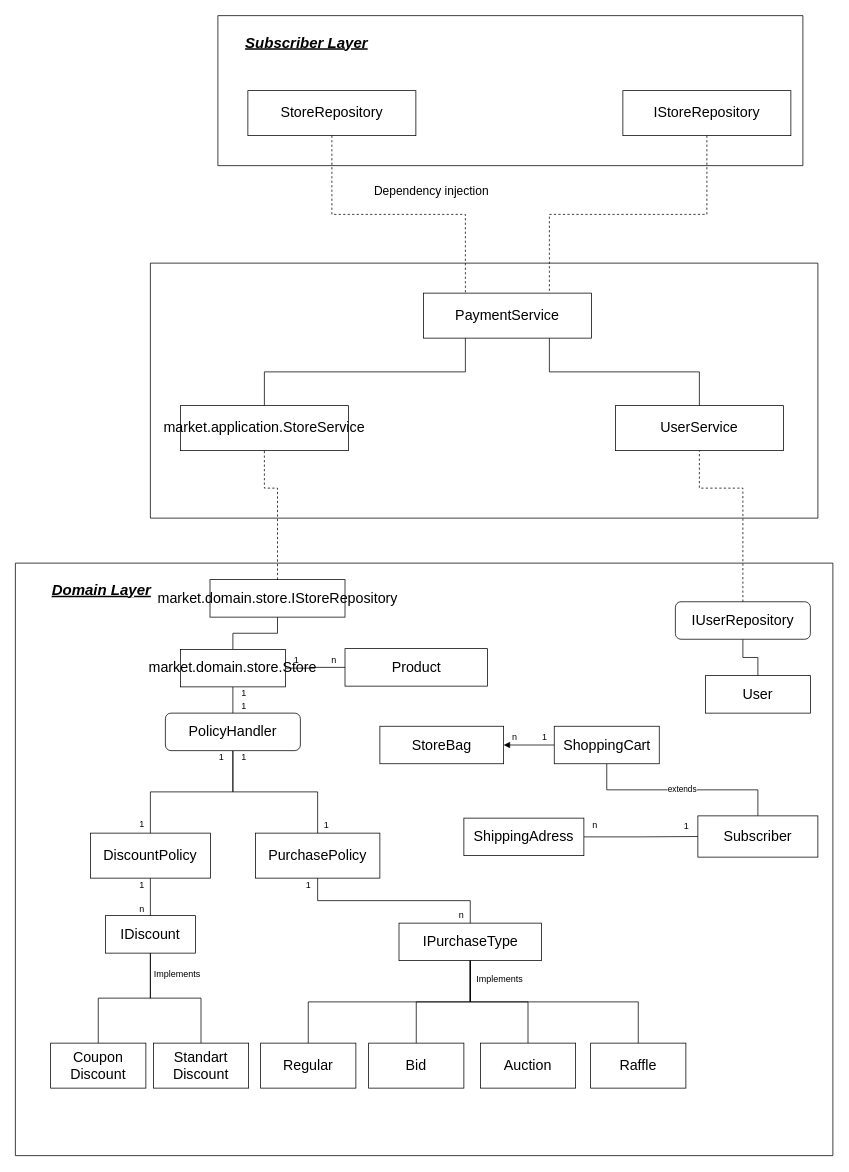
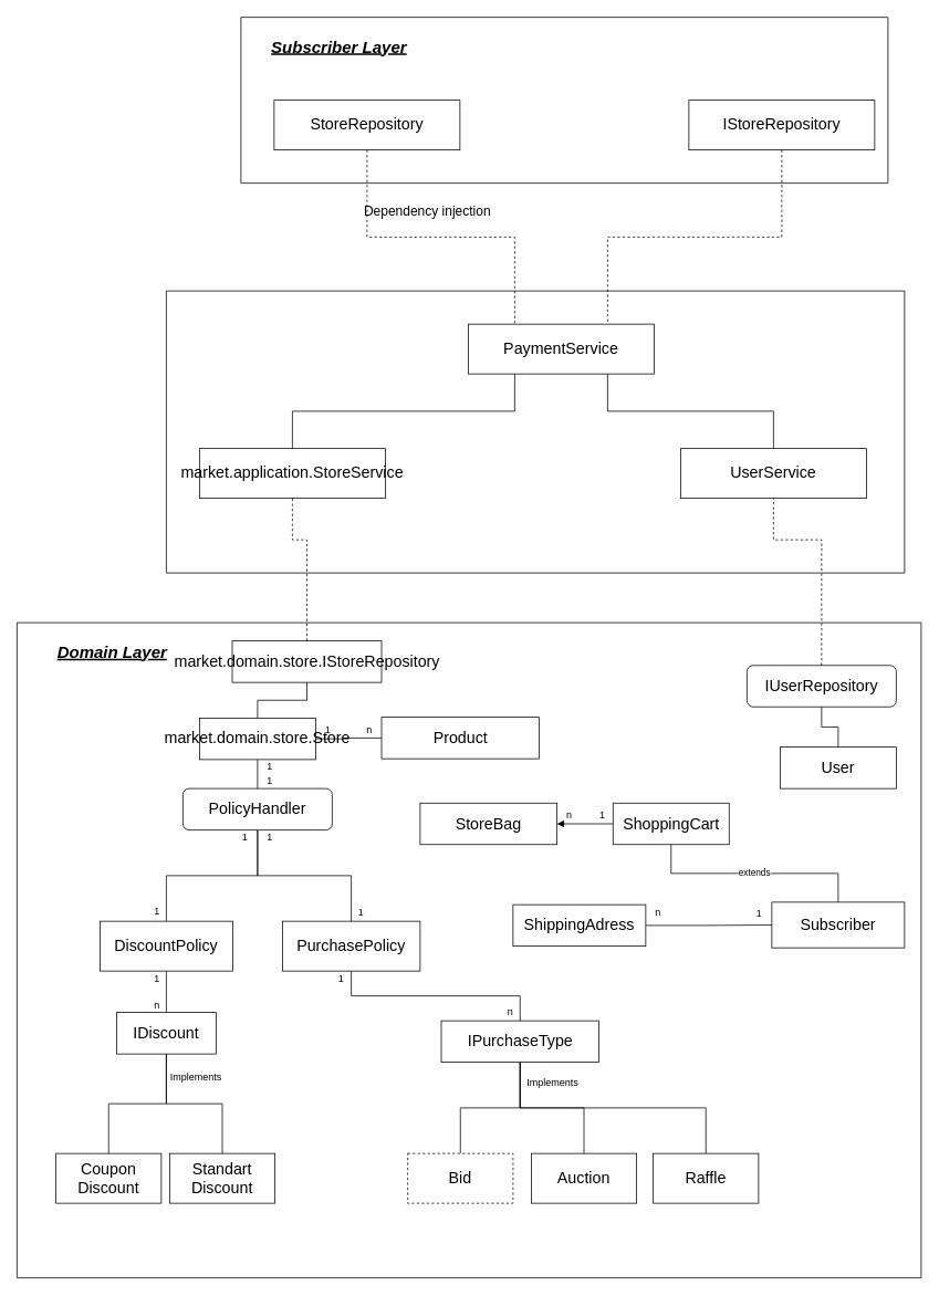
  <mxCell id="0" />
  <mxCell id="1" parent="0" />
  <mxCell id="2" value="" style="swimlane;startSize=0;" parent="1" vertex="1"><mxGeometry x="20" y="750" width="1090" height="790" as="geometry" /></mxCell>
  <mxCell id="3" value="StoreBag" style="rounded=0;whiteSpace=wrap;html=1;fontSize=19;" parent="2" vertex="1"><mxGeometry x="486" y="217.5" width="165" height="50" as="geometry" /></mxCell>
  <mxCell id="4" value="extends" style="edgeStyle=orthogonalEdgeStyle;rounded=0;orthogonalLoop=1;jettySize=auto;html=1;exitX=0.5;exitY=0;exitDx=0;exitDy=0;endArrow=none;startFill=0;" parent="2" source="5" target="26" edge="1"><mxGeometry relative="1" as="geometry" /></mxCell>
  <mxCell id="5" value="Subscriber" style="rounded=0;whiteSpace=wrap;html=1;fontSize=19;" parent="2" vertex="1"><mxGeometry x="910" y="337" width="160" height="55" as="geometry" /></mxCell>
- <mxCell id="6" style="edgeStyle=orthogonalEdgeStyle;rounded=0;orthogonalLoop=1;jettySize=auto;html=1;exitX=0.5;exitY=1;exitDx=0;exitDy=0;entryX=0.5;entryY=0;entryDx=0;entryDy=0;endArrow=none;startFill=0;" parent="2" source="7" target="38" edge="1"><mxGeometry relative="1" as="geometry" /></mxCell>
  <mxCell id="7" value="IPurchaseType" style="rounded=0;whiteSpace=wrap;html=1;fontSize=19;" parent="2" vertex="1"><mxGeometry x="511.5" y="480" width="190" height="50" as="geometry" /></mxCell>
  <mxCell id="8" style="edgeStyle=orthogonalEdgeStyle;rounded=0;orthogonalLoop=1;jettySize=auto;html=1;exitX=0.5;exitY=0;exitDx=0;exitDy=0;entryX=0.5;entryY=1;entryDx=0;entryDy=0;endArrow=none;startFill=0;" parent="2" source="9" target="11" edge="1"><mxGeometry relative="1" as="geometry" /></mxCell>
  <mxCell id="9" value="IDiscount" style="rounded=0;whiteSpace=wrap;html=1;fontSize=19;" parent="2" vertex="1"><mxGeometry x="120" y="470" width="120" height="50" as="geometry" /></mxCell>
  <mxCell id="10" style="edgeStyle=orthogonalEdgeStyle;rounded=0;orthogonalLoop=1;jettySize=auto;html=1;exitX=0.5;exitY=0;exitDx=0;exitDy=0;entryX=0.5;entryY=1;entryDx=0;entryDy=0;endArrow=none;startFill=0;" parent="2" source="11" target="15" edge="1"><mxGeometry relative="1" as="geometry" /></mxCell>
  <mxCell id="11" value="DiscountPolicy" style="rounded=0;whiteSpace=wrap;html=1;fontSize=19;" parent="2" vertex="1"><mxGeometry x="100" y="360" width="160" height="60" as="geometry" /></mxCell>
  <mxCell id="12" style="edgeStyle=orthogonalEdgeStyle;rounded=0;orthogonalLoop=1;jettySize=auto;html=1;exitX=0.5;exitY=1;exitDx=0;exitDy=0;entryX=0.5;entryY=0;entryDx=0;entryDy=0;endArrow=none;startFill=0;" parent="2" source="13" target="7" edge="1"><mxGeometry relative="1" as="geometry" /></mxCell>
  <mxCell id="13" value="PurchasePolicy" style="rounded=0;whiteSpace=wrap;html=1;fontSize=19;" parent="2" vertex="1"><mxGeometry x="320" y="360" width="166" height="60" as="geometry" /></mxCell>
  <mxCell id="14" style="edgeStyle=orthogonalEdgeStyle;rounded=0;orthogonalLoop=1;jettySize=auto;html=1;exitX=0.5;exitY=1;exitDx=0;exitDy=0;entryX=0.5;entryY=0;entryDx=0;entryDy=0;endArrow=none;startFill=0;" parent="2" source="15" target="13" edge="1"><mxGeometry relative="1" as="geometry" /></mxCell>
  <mxCell id="15" value="PolicyHandler" style="whiteSpace=wrap;html=1;fontSize=19;rounded=1;" parent="2" vertex="1"><mxGeometry x="200" y="200" width="180" height="50" as="geometry" /></mxCell>
  <mxCell id="16" value="1" style="text;html=1;align=center;verticalAlign=middle;whiteSpace=wrap;rounded=0;" parent="2" vertex="1"><mxGeometry x="260" y="151.25" width="30" height="17.5" as="geometry" /></mxCell>
  <mxCell id="17" style="edgeStyle=orthogonalEdgeStyle;rounded=0;orthogonalLoop=1;jettySize=auto;html=1;exitX=0.5;exitY=1;exitDx=0;exitDy=0;entryX=0.5;entryY=0;entryDx=0;entryDy=0;endArrow=none;startFill=0;" parent="2" source="20" target="15" edge="1"><mxGeometry relative="1" as="geometry" /></mxCell>
  <mxCell id="18" style="edgeStyle=orthogonalEdgeStyle;rounded=0;orthogonalLoop=1;jettySize=auto;html=1;exitX=0.5;exitY=0;exitDx=0;exitDy=0;entryX=0.5;entryY=1;entryDx=0;entryDy=0;endArrow=none;startFill=0;" parent="2" source="20" target="59" edge="1"><mxGeometry relative="1" as="geometry" /></mxCell>
  <mxCell id="19" style="edgeStyle=orthogonalEdgeStyle;rounded=0;orthogonalLoop=1;jettySize=auto;html=1;exitX=1;exitY=0.5;exitDx=0;exitDy=0;entryX=0;entryY=0.5;entryDx=0;entryDy=0;endArrow=none;startFill=0;" parent="2" source="20" target="21" edge="1"><mxGeometry relative="1" as="geometry" /></mxCell>
  <mxCell id="20" value="market.domain.store.Store" style="rounded=0;whiteSpace=wrap;html=1;fontSize=19;" parent="2" vertex="1"><mxGeometry x="220" y="115" width="140" height="50" as="geometry" /></mxCell>
  <mxCell id="21" value="Product" style="rounded=0;whiteSpace=wrap;html=1;fontSize=19;" parent="2" vertex="1"><mxGeometry x="439.5" y="114" width="190" height="50" as="geometry" /></mxCell>
  <mxCell id="22" value="Domain Layer" style="text;html=1;align=center;verticalAlign=middle;whiteSpace=wrap;rounded=0;fontSize=20;fontStyle=7" parent="2" vertex="1"><mxGeometry x="40" y="20" width="150" height="30" as="geometry" /></mxCell>
  <mxCell id="23" style="edgeStyle=orthogonalEdgeStyle;rounded=0;orthogonalLoop=1;jettySize=auto;html=1;exitX=0.5;exitY=0;exitDx=0;exitDy=0;entryX=0.5;entryY=1;entryDx=0;entryDy=0;endArrow=none;startFill=0;" parent="2" source="24" target="58" edge="1"><mxGeometry relative="1" as="geometry" /></mxCell>
  <mxCell id="24" value="User" style="rounded=0;whiteSpace=wrap;html=1;fontSize=19;" parent="2" vertex="1"><mxGeometry x="920" y="150" width="140" height="50" as="geometry" /></mxCell>
  <mxCell id="25" style="edgeStyle=orthogonalEdgeStyle;rounded=0;orthogonalLoop=1;jettySize=auto;html=1;exitX=0;exitY=0.5;exitDx=0;exitDy=0;entryX=1;entryY=0.5;entryDx=0;entryDy=0;endArrow=block;startFill=0;" parent="2" source="26" target="3" edge="1"><mxGeometry relative="1" as="geometry" /></mxCell>
  <mxCell id="26" value="ShoppingCart" style="rounded=0;whiteSpace=wrap;html=1;fontSize=19;" parent="2" vertex="1"><mxGeometry x="718.5" y="217.5" width="140" height="50" as="geometry" /></mxCell>
  <mxCell id="27" value="n" style="text;html=1;align=center;verticalAlign=middle;whiteSpace=wrap;rounded=0;" parent="2" vertex="1"><mxGeometry x="650.5" y="223" width="30" height="17.5" as="geometry" /></mxCell>
  <mxCell id="28" value="1" style="text;html=1;align=center;verticalAlign=middle;whiteSpace=wrap;rounded=0;" parent="2" vertex="1"><mxGeometry x="690.5" y="223.5" width="30" height="17.5" as="geometry" /></mxCell>
  <mxCell id="29" value="1" style="text;html=1;align=center;verticalAlign=middle;whiteSpace=wrap;rounded=0;" parent="2" vertex="1"><mxGeometry x="260" y="250" width="30" height="17.5" as="geometry" /></mxCell>
  <mxCell id="30" value="1" style="text;html=1;align=center;verticalAlign=middle;whiteSpace=wrap;rounded=0;" parent="2" vertex="1"><mxGeometry x="154" y="339.5" width="30" height="17.5" as="geometry" /></mxCell>
  <mxCell id="31" value="1" style="text;html=1;align=center;verticalAlign=middle;whiteSpace=wrap;rounded=0;" parent="2" vertex="1"><mxGeometry x="290" y="250" width="30" height="17.5" as="geometry" /></mxCell>
  <mxCell id="32" value="1" style="text;html=1;align=center;verticalAlign=middle;whiteSpace=wrap;rounded=0;" parent="2" vertex="1"><mxGeometry x="290" y="182.5" width="30" height="17.5" as="geometry" /></mxCell>
  <mxCell id="33" value="1" style="text;html=1;align=center;verticalAlign=middle;whiteSpace=wrap;rounded=0;" parent="2" vertex="1"><mxGeometry x="400" y="340" width="30" height="17.5" as="geometry" /></mxCell>
  <mxCell id="34" value="1" style="text;html=1;align=center;verticalAlign=middle;whiteSpace=wrap;rounded=0;" parent="2" vertex="1"><mxGeometry x="154" y="420" width="30" height="17.5" as="geometry" /></mxCell>
  <mxCell id="35" value="n" style="text;html=1;align=center;verticalAlign=middle;whiteSpace=wrap;rounded=0;" parent="2" vertex="1"><mxGeometry x="154" y="452.5" width="30" height="17.5" as="geometry" /></mxCell>
  <mxCell id="36" value="1" style="text;html=1;align=center;verticalAlign=middle;whiteSpace=wrap;rounded=0;" parent="2" vertex="1"><mxGeometry x="376" y="420" width="30" height="17.5" as="geometry" /></mxCell>
  <mxCell id="37" value="n" style="text;html=1;align=center;verticalAlign=middle;whiteSpace=wrap;rounded=0;" parent="2" vertex="1"><mxGeometry x="580" y="460" width="30" height="17.5" as="geometry" /></mxCell>
- <mxCell id="38" value="Regular" style="rounded=0;whiteSpace=wrap;html=1;fontSize=19;" parent="2" vertex="1"><mxGeometry x="327" y="640" width="127" height="60" as="geometry" /></mxCell>
  <mxCell id="39" style="edgeStyle=orthogonalEdgeStyle;rounded=0;orthogonalLoop=1;jettySize=auto;html=1;exitX=0.5;exitY=0;exitDx=0;exitDy=0;entryX=0.5;entryY=1;entryDx=0;entryDy=0;endArrow=none;startFill=0;" parent="2" source="40" target="7" edge="1"><mxGeometry relative="1" as="geometry" /></mxCell>
- <mxCell id="40" value="Bid" style="rounded=0;whiteSpace=wrap;html=1;fontSize=19;" parent="2" vertex="1"><mxGeometry x="471" y="640" width="127" height="60" as="geometry" /></mxCell>
+ <mxCell id="40" value="Bid" style="rounded=0;whiteSpace=wrap;html=1;fontSize=19;dashed=1;" parent="2" vertex="1"><mxGeometry x="471" y="640" width="127" height="60" as="geometry" /></mxCell>
  <mxCell id="41" style="edgeStyle=orthogonalEdgeStyle;rounded=0;orthogonalLoop=1;jettySize=auto;html=1;exitX=0.5;exitY=0;exitDx=0;exitDy=0;entryX=0.5;entryY=1;entryDx=0;entryDy=0;endArrow=none;startFill=0;" parent="2" source="42" target="7" edge="1"><mxGeometry relative="1" as="geometry" /></mxCell>
  <mxCell id="42" value="Auction" style="rounded=0;whiteSpace=wrap;html=1;fontSize=19;" parent="2" vertex="1"><mxGeometry x="620" y="640" width="127" height="60" as="geometry" /></mxCell>
  <mxCell id="43" style="edgeStyle=orthogonalEdgeStyle;rounded=0;orthogonalLoop=1;jettySize=auto;html=1;exitX=0.5;exitY=0;exitDx=0;exitDy=0;entryX=0.5;entryY=1;entryDx=0;entryDy=0;endArrow=none;startFill=0;" parent="2" source="44" target="7" edge="1"><mxGeometry relative="1" as="geometry" /></mxCell>
  <mxCell id="44" value="Raffle" style="rounded=0;whiteSpace=wrap;html=1;fontSize=19;" parent="2" vertex="1"><mxGeometry x="767" y="640" width="127" height="60" as="geometry" /></mxCell>
  <mxCell id="45" style="edgeStyle=orthogonalEdgeStyle;rounded=0;orthogonalLoop=1;jettySize=auto;html=1;exitX=0.5;exitY=1;exitDx=0;exitDy=0;" parent="2" edge="1"><mxGeometry relative="1" as="geometry"><mxPoint x="585.5" y="480" as="sourcePoint" /><mxPoint x="585.5" y="480" as="targetPoint" /></mxGeometry></mxCell>
  <mxCell id="46" style="edgeStyle=orthogonalEdgeStyle;rounded=0;orthogonalLoop=1;jettySize=auto;html=1;exitX=0.5;exitY=0;exitDx=0;exitDy=0;entryX=0.5;entryY=1;entryDx=0;entryDy=0;endArrow=none;startFill=0;" parent="2" source="47" target="9" edge="1"><mxGeometry relative="1" as="geometry" /></mxCell>
  <mxCell id="47" value="Standart Discount" style="rounded=0;whiteSpace=wrap;html=1;fontSize=19;" parent="2" vertex="1"><mxGeometry x="184" y="640" width="127" height="60" as="geometry" /></mxCell>
  <mxCell id="48" style="edgeStyle=orthogonalEdgeStyle;rounded=0;orthogonalLoop=1;jettySize=auto;html=1;exitX=0.5;exitY=0;exitDx=0;exitDy=0;entryX=0.5;entryY=1;entryDx=0;entryDy=0;endArrow=none;startFill=0;" parent="2" source="49" target="9" edge="1"><mxGeometry relative="1" as="geometry" /></mxCell>
  <mxCell id="49" value="Coupon&lt;br&gt;Discount" style="rounded=0;whiteSpace=wrap;html=1;fontSize=19;" parent="2" vertex="1"><mxGeometry x="47" y="640" width="127" height="60" as="geometry" /></mxCell>
  <mxCell id="50" value="1" style="text;html=1;align=center;verticalAlign=middle;whiteSpace=wrap;rounded=0;" parent="2" vertex="1"><mxGeometry x="360" y="120.5" width="30" height="17.5" as="geometry" /></mxCell>
  <mxCell id="51" value="n" style="text;html=1;align=center;verticalAlign=middle;whiteSpace=wrap;rounded=0;" parent="2" vertex="1"><mxGeometry x="409.5" y="120.5" width="30" height="17.5" as="geometry" /></mxCell>
  <mxCell id="52" value="Implements" style="text;html=1;align=center;verticalAlign=middle;whiteSpace=wrap;rounded=0;" parent="2" vertex="1"><mxGeometry x="186" y="533" width="60" height="30" as="geometry" /></mxCell>
  <mxCell id="53" value="Implements" style="text;html=1;align=center;verticalAlign=middle;whiteSpace=wrap;rounded=0;" parent="2" vertex="1"><mxGeometry x="616" y="540" width="60" height="30" as="geometry" /></mxCell>
  <mxCell id="54" style="edgeStyle=orthogonalEdgeStyle;rounded=0;orthogonalLoop=1;jettySize=auto;html=1;exitX=1;exitY=0.5;exitDx=0;exitDy=0;entryX=0;entryY=0.5;entryDx=0;entryDy=0;endArrow=none;startFill=0;" parent="2" source="55" target="5" edge="1"><mxGeometry relative="1" as="geometry" /></mxCell>
  <mxCell id="55" value="ShippingAdress" style="rounded=0;whiteSpace=wrap;html=1;fontSize=19;" parent="2" vertex="1"><mxGeometry x="598" y="340" width="160" height="50" as="geometry" /></mxCell>
  <mxCell id="56" value="1" style="text;html=1;align=center;verticalAlign=middle;whiteSpace=wrap;rounded=0;" parent="2" vertex="1"><mxGeometry x="880" y="342.5" width="30" height="17.5" as="geometry" /></mxCell>
  <mxCell id="57" value="n" style="text;html=1;align=center;verticalAlign=middle;whiteSpace=wrap;rounded=0;" parent="2" vertex="1"><mxGeometry x="758" y="340" width="30" height="17.5" as="geometry" /></mxCell>
  <mxCell id="58" value="IUserRepository" style="whiteSpace=wrap;html=1;fontSize=19;rounded=1;" parent="2" vertex="1"><mxGeometry x="880" y="51.5" width="180" height="50" as="geometry" /></mxCell>
  <mxCell id="59" value="market.domain.store.IStoreRepository" style="rounded=0;whiteSpace=wrap;html=1;fontSize=19;" parent="2" vertex="1"><mxGeometry x="259.5" y="22" width="180" height="50" as="geometry" /></mxCell>
  <mxCell id="60" value="1" style="text;html=1;align=center;verticalAlign=middle;whiteSpace=wrap;rounded=0;" vertex="1" parent="2"><mxGeometry x="290" y="164.5" width="30" height="17.5" as="geometry" /></mxCell>
  <mxCell id="61" value="" style="swimlane;startSize=0;" parent="1" vertex="1"><mxGeometry x="200" y="350" width="890" height="340" as="geometry" /></mxCell>
  <mxCell id="62" style="edgeStyle=orthogonalEdgeStyle;rounded=0;orthogonalLoop=1;jettySize=auto;html=1;exitX=0.5;exitY=0;exitDx=0;exitDy=0;entryX=0.75;entryY=1;entryDx=0;entryDy=0;endArrow=none;startFill=0;" edge="1" parent="61" source="63" target="64"><mxGeometry relative="1" as="geometry" /></mxCell>
  <mxCell id="63" value="UserService" style="rounded=0;whiteSpace=wrap;html=1;fontSize=19;" parent="61" vertex="1"><mxGeometry x="620" y="190" width="224" height="60" as="geometry" /></mxCell>
  <mxCell id="64" value="PaymentService" style="rounded=0;whiteSpace=wrap;html=1;fontSize=19;" parent="61" vertex="1"><mxGeometry x="364" y="40" width="224" height="60" as="geometry" /></mxCell>
  <mxCell id="65" style="edgeStyle=orthogonalEdgeStyle;rounded=0;orthogonalLoop=1;jettySize=auto;html=1;exitX=0.5;exitY=0;exitDx=0;exitDy=0;entryX=0.25;entryY=1;entryDx=0;entryDy=0;endArrow=none;startFill=0;" edge="1" parent="61" source="66" target="64"><mxGeometry relative="1" as="geometry" /></mxCell>
  <mxCell id="66" value="market.application.StoreService" style="rounded=0;whiteSpace=wrap;html=1;fontSize=19;" parent="61" vertex="1"><mxGeometry x="40" y="190" width="224" height="60" as="geometry" /></mxCell>
  <mxCell id="67" value="" style="swimlane;startSize=0;" parent="1" vertex="1"><mxGeometry x="290" y="20" width="780" height="200" as="geometry" /></mxCell>
  <mxCell id="68" value="Subscriber Layer" style="text;html=1;align=center;verticalAlign=middle;whiteSpace=wrap;rounded=0;fontSize=20;fontStyle=7" parent="67" vertex="1"><mxGeometry x="17" y="20" width="203" height="30" as="geometry" /></mxCell>
  <mxCell id="69" value="StoreRepository" style="rounded=0;whiteSpace=wrap;html=1;fontSize=19;" parent="67" vertex="1"><mxGeometry x="40" y="100" width="224" height="60" as="geometry" /></mxCell>
  <mxCell id="70" value="IStoreRepository" style="rounded=0;whiteSpace=wrap;html=1;fontSize=19;" parent="67" vertex="1"><mxGeometry x="540" y="100" width="224" height="60" as="geometry" /></mxCell>
- <mxCell id="71" value="&lt;font style=&quot;font-size: 16px;&quot;&gt;Dependency injection&lt;/font&gt;" style="text;html=1;align=center;verticalAlign=middle;whiteSpace=wrap;rounded=0;" parent="1" vertex="1"><mxGeometry x="490" y="233" width="170" height="40" as="geometry" /></mxCell>
+ <mxCell id="71" value="&lt;font style=&quot;font-size: 16px;&quot;&gt;Dependency injection&lt;/font&gt;" style="text;html=1;align=center;verticalAlign=middle;whiteSpace=wrap;rounded=0;" parent="1" vertex="1"><mxGeometry x="430" y="233" width="170" height="40" as="geometry" /></mxCell>
  <mxCell id="72" style="edgeStyle=orthogonalEdgeStyle;rounded=0;orthogonalLoop=1;jettySize=auto;html=1;exitX=0.5;exitY=0;exitDx=0;exitDy=0;entryX=0.5;entryY=1;entryDx=0;entryDy=0;endArrow=none;startFill=0;dashed=1;" edge="1" parent="1" source="59" target="66"><mxGeometry relative="1" as="geometry"><Array as="points"><mxPoint x="369" y="650" /><mxPoint x="352" y="650" /></Array></mxGeometry></mxCell>
  <mxCell id="73" style="edgeStyle=orthogonalEdgeStyle;rounded=0;orthogonalLoop=1;jettySize=auto;html=1;exitX=0.5;exitY=0;exitDx=0;exitDy=0;entryX=0.5;entryY=1;entryDx=0;entryDy=0;endArrow=none;startFill=0;dashed=1;" edge="1" parent="1" source="58" target="63"><mxGeometry relative="1" as="geometry"><Array as="points"><mxPoint x="990" y="650" /><mxPoint x="932" y="650" /></Array></mxGeometry></mxCell>
  <mxCell id="74" style="edgeStyle=orthogonalEdgeStyle;rounded=0;orthogonalLoop=1;jettySize=auto;html=1;exitX=0.5;exitY=1;exitDx=0;exitDy=0;entryX=0.25;entryY=0;entryDx=0;entryDy=0;endArrow=none;startFill=0;startArrow=none;dashed=1;" edge="1" parent="1" source="69" target="64"><mxGeometry relative="1" as="geometry" /></mxCell>
  <mxCell id="75" style="edgeStyle=orthogonalEdgeStyle;rounded=0;orthogonalLoop=1;jettySize=auto;html=1;exitX=0.5;exitY=1;exitDx=0;exitDy=0;entryX=0.75;entryY=0;entryDx=0;entryDy=0;dashed=1;endArrow=none;startFill=0;" edge="1" parent="1" source="70" target="64"><mxGeometry relative="1" as="geometry" /></mxCell>
